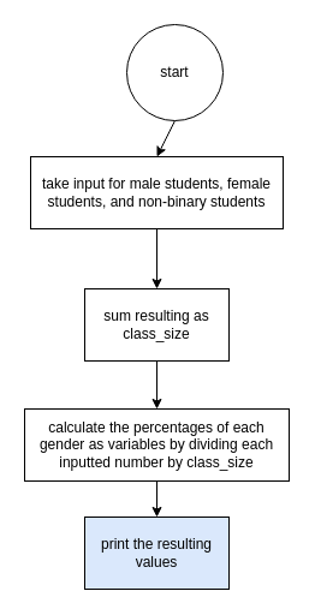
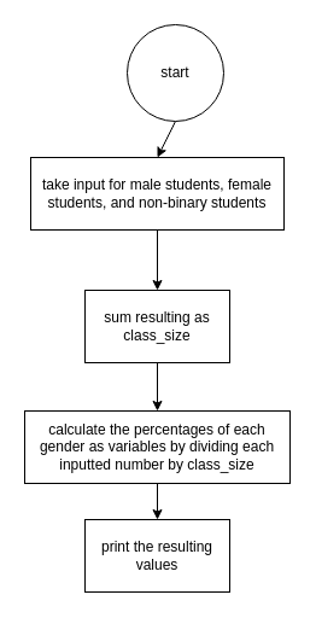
  <mxCell id="0" />
  <mxCell id="1" parent="0" />
  <mxCell id="2" style="edgeStyle=none;html=1;exitX=0.5;exitY=1;exitDx=0;exitDy=0;entryX=0.5;entryY=0;entryDx=0;entryDy=0;" parent="1" source="3" target="5" edge="1"><mxGeometry relative="1" as="geometry" /></mxCell>
  <mxCell id="3" value="start" style="ellipse;whiteSpace=wrap;html=1;aspect=fixed;" parent="1" vertex="1"><mxGeometry x="105" y="20" width="80" height="80" as="geometry" /></mxCell>
  <mxCell id="4" style="edgeStyle=none;html=1;exitX=0.5;exitY=1;exitDx=0;exitDy=0;entryX=0.5;entryY=0;entryDx=0;entryDy=0;" parent="1" source="5" target="7" edge="1"><mxGeometry relative="1" as="geometry" /></mxCell>
  <mxCell id="5" value="take input for male students, female students, and non-binary students" style="rounded=0;whiteSpace=wrap;html=1;" parent="1" vertex="1"><mxGeometry x="25" y="130" width="210" height="60" as="geometry" /></mxCell>
  <mxCell id="6" style="edgeStyle=none;html=1;" edge="1" parent="1" source="7" target="9"><mxGeometry relative="1" as="geometry" /></mxCell>
  <mxCell id="7" value="sum resulting as class_size" style="rounded=0;whiteSpace=wrap;html=1;" parent="1" vertex="1"><mxGeometry x="70" y="240" width="120" height="60" as="geometry" /></mxCell>
  <mxCell id="8" style="edgeStyle=none;html=1;exitX=0.5;exitY=1;exitDx=0;exitDy=0;" edge="1" parent="1" source="9" target="10"><mxGeometry relative="1" as="geometry" /></mxCell>
  <mxCell id="9" value="calculate the percentages of each gender as variables by dividing each inputted number by class_size" style="rounded=0;whiteSpace=wrap;html=1;" vertex="1" parent="1"><mxGeometry x="20" y="340" width="220" height="60" as="geometry" /></mxCell>
- <mxCell id="10" value="print the resulting values" style="rounded=0;whiteSpace=wrap;html=1;fillColor=#dae8fc;" vertex="1" parent="1"><mxGeometry x="70" y="430" width="120" height="60" as="geometry" /></mxCell>
+ <mxCell id="10" value="print the resulting values" style="rounded=0;whiteSpace=wrap;html=1;" vertex="1" parent="1"><mxGeometry x="70" y="430" width="120" height="60" as="geometry" /></mxCell>
